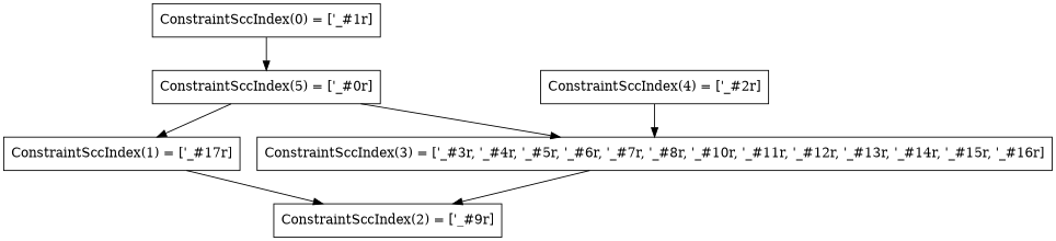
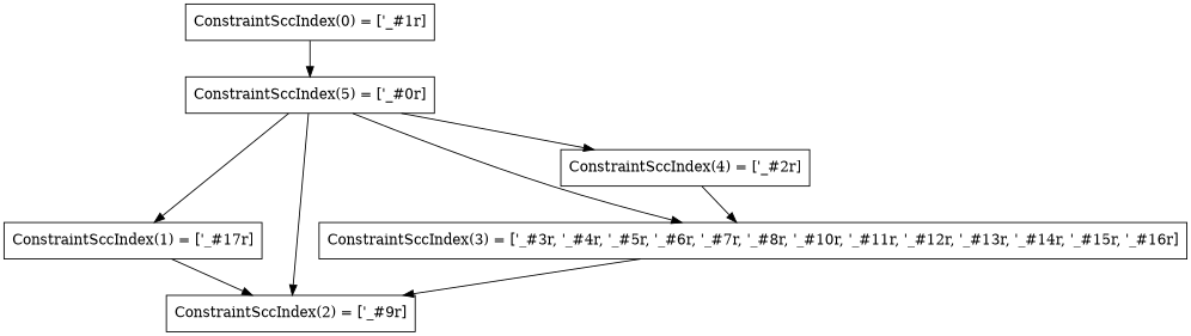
  digraph {
    node [shape=box]
    n1 [label="ConstraintSccIndex(0) = [\'_#1r]"]
    n2 [label="ConstraintSccIndex(5) = [\'_#0r]"]
    n3 [label="ConstraintSccIndex(1) = [\'_#17r]"]
    n4 [label="ConstraintSccIndex(2) = [\'_#9r]"]
    n5 [label="ConstraintSccIndex(3) = [\'_#3r, \'_#4r, \'_#5r, \'_#6r, \'_#7r, \'_#8r, \'_#10r, \'_#11r, \'_#12r, \'_#13r, \'_#14r, \'_#15r, \'_#16r]"]
    n6 [label="ConstraintSccIndex(4) = [\'_#2r]"]
    n1 -> n2
    n2 -> n3
+   n2 -> n4
    n2 -> n5
+   n2 -> n6
    n3 -> n4
    n5 -> n4
    n6 -> n5
  }
